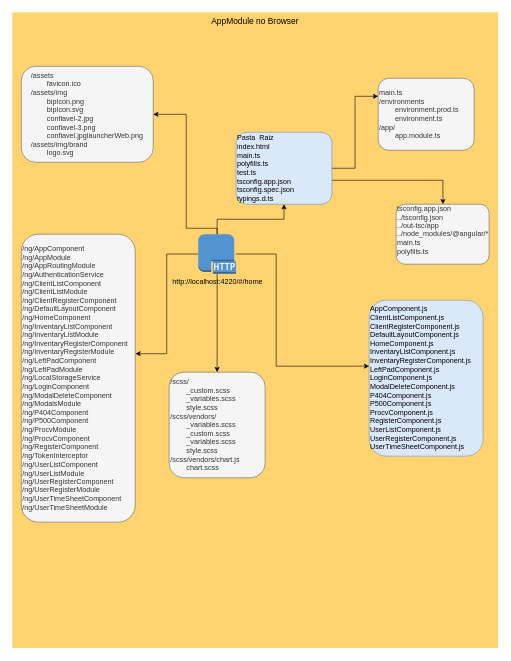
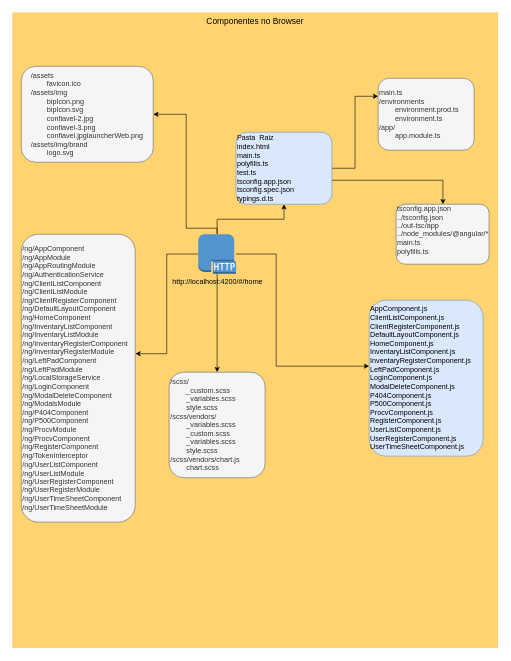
  <mxCell id="0" />
  <mxCell id="1" parent="0" />
- <mxCell id="2" value="AppModule no Browser" style="whiteSpace=wrap;html=1;fillColor=#FFD470;gradientColor=none;fontSize=14;strokeColor=none;verticalAlign=top;" vertex="1" parent="1"><mxGeometry x="20" y="20" width="810" height="1060" as="geometry" /></mxCell>
+ <mxCell id="2" value="Componentes no Browser" style="whiteSpace=wrap;html=1;fillColor=#FFD470;gradientColor=none;fontSize=14;strokeColor=none;verticalAlign=top;" vertex="1" parent="1"><mxGeometry x="20" y="20" width="810" height="1060" as="geometry" /></mxCell>
  <mxCell id="3" style="edgeStyle=orthogonalEdgeStyle;rounded=0;orthogonalLoop=1;jettySize=auto;html=1;" parent="1" source="8" target="14" edge="1"><mxGeometry relative="1" as="geometry" /></mxCell>
  <mxCell id="4" style="edgeStyle=orthogonalEdgeStyle;rounded=0;orthogonalLoop=1;jettySize=auto;html=1;entryX=1.002;entryY=0.415;entryDx=0;entryDy=0;entryPerimeter=0;" edge="1" parent="1" source="8" target="16"><mxGeometry relative="1" as="geometry" /></mxCell>
  <mxCell id="5" style="edgeStyle=orthogonalEdgeStyle;rounded=0;orthogonalLoop=1;jettySize=auto;html=1;" edge="1" parent="1" source="8" target="17"><mxGeometry relative="1" as="geometry"><Array as="points"><mxPoint x="460" y="423" /><mxPoint x="460" y="610" /></Array></mxGeometry></mxCell>
  <mxCell id="6" style="edgeStyle=orthogonalEdgeStyle;rounded=0;orthogonalLoop=1;jettySize=auto;html=1;entryX=0.5;entryY=1;entryDx=0;entryDy=0;" edge="1" parent="1" source="8" target="11"><mxGeometry relative="1" as="geometry" /></mxCell>
  <mxCell id="7" style="edgeStyle=orthogonalEdgeStyle;rounded=0;orthogonalLoop=1;jettySize=auto;html=1;entryX=1;entryY=0.5;entryDx=0;entryDy=0;" edge="1" parent="1" source="8" target="12"><mxGeometry relative="1" as="geometry"><Array as="points"><mxPoint x="362" y="380" /><mxPoint x="310" y="380" /><mxPoint x="310" y="190" /></Array></mxGeometry></mxCell>
- <mxCell id="8" value="http://localhost:4220/#/home" style="outlineConnect=0;dashed=0;verticalLabelPosition=bottom;verticalAlign=top;align=center;html=1;shape=mxgraph.aws3.http_protocol;fillColor=#5294CF;gradientColor=none;" parent="1" vertex="1"><mxGeometry x="330" y="390" width="63" height="66" as="geometry" /></mxCell>
+ <mxCell id="8" value="http://localhost:4200/#/home" style="outlineConnect=0;dashed=0;verticalLabelPosition=bottom;verticalAlign=top;align=center;html=1;shape=mxgraph.aws3.http_protocol;fillColor=#5294CF;gradientColor=none;" parent="1" vertex="1"><mxGeometry x="330" y="390" width="63" height="66" as="geometry" /></mxCell>
  <mxCell id="9" style="edgeStyle=orthogonalEdgeStyle;rounded=0;orthogonalLoop=1;jettySize=auto;html=1;entryX=0;entryY=0.25;entryDx=0;entryDy=0;" parent="1" source="11" target="13" edge="1"><mxGeometry relative="1" as="geometry" /></mxCell>
  <mxCell id="10" style="edgeStyle=orthogonalEdgeStyle;rounded=0;orthogonalLoop=1;jettySize=auto;html=1;" parent="1" source="11" target="15" edge="1"><mxGeometry relative="1" as="geometry"><Array as="points"><mxPoint x="460" y="300" /><mxPoint x="738" y="300" /></Array></mxGeometry></mxCell>
  <mxCell id="11" value="Pasta&amp;nbsp; Raiz&lt;br&gt;index.html&lt;br&gt;main.ts&lt;br&gt;polyfills.ts&lt;br&gt;test.ts&lt;br&gt;tsconfig.app.json&lt;br&gt;tsconfig.spec.json&lt;br&gt;typings.d.ts" style="rounded=1;whiteSpace=wrap;html=1;align=left;fillColor=#dae8fc;strokeColor=#6c8ebf;" parent="1" vertex="1"><mxGeometry x="393" y="220" width="160" height="120" as="geometry" /></mxCell>
  <mxCell id="12" value="&lt;div style=&quot;text-align: left&quot;&gt;&lt;span&gt;/assets&lt;/span&gt;&lt;/div&gt;&lt;div style=&quot;text-align: left&quot;&gt;&lt;span&gt;&lt;span style=&quot;white-space: pre&quot;&gt;&#09;&lt;/span&gt;favicon.ico&lt;br&gt;&lt;/span&gt;&lt;/div&gt;&lt;div style=&quot;text-align: left&quot;&gt;&lt;span&gt;/assets/img&lt;/span&gt;&lt;/div&gt;&lt;div style=&quot;text-align: left&quot;&gt;&lt;span&gt;&lt;span&gt;&#09;&lt;/span&gt;&lt;span&gt;&#09;&lt;/span&gt;&lt;span style=&quot;white-space: pre&quot;&gt;&#09;&lt;/span&gt;bipIcon.png&lt;/span&gt;&lt;/div&gt;&lt;div style=&quot;text-align: left&quot;&gt;&lt;span&gt;&lt;span&gt;&#09;&lt;/span&gt;&lt;span&gt;&#09;&lt;/span&gt;&lt;span style=&quot;white-space: pre&quot;&gt;&#09;&lt;/span&gt;bipIcon.svg&lt;/span&gt;&lt;/div&gt;&lt;div style=&quot;text-align: left&quot;&gt;&lt;span&gt;&lt;span&gt;&#09;&lt;/span&gt;&lt;span&gt;&#09;&lt;/span&gt;&lt;span style=&quot;white-space: pre&quot;&gt;&#09;&lt;/span&gt;confiavel-2.jpg&lt;/span&gt;&lt;/div&gt;&lt;div style=&quot;text-align: left&quot;&gt;&lt;span&gt;&lt;span&gt;&#09;&lt;/span&gt;&lt;span&gt;&#09;&lt;/span&gt;&lt;span style=&quot;white-space: pre&quot;&gt;&#09;&lt;/span&gt;confiavel-3.png&lt;/span&gt;&lt;/div&gt;&lt;div style=&quot;text-align: left&quot;&gt;&lt;span&gt;&lt;span&gt;&#09;&lt;/span&gt;&lt;span&gt;&#09;&lt;/span&gt;&lt;span style=&quot;white-space: pre&quot;&gt;&#09;&lt;/span&gt;confiavel.jpglauncherWeb.png&lt;/span&gt;&lt;/div&gt;&lt;div style=&quot;text-align: left&quot;&gt;&lt;span&gt;/assets/img/brand&lt;/span&gt;&lt;/div&gt;&lt;div style=&quot;text-align: left&quot;&gt;&lt;span&gt;&lt;span&gt;&#09;&lt;/span&gt;&lt;span style=&quot;white-space: pre&quot;&gt;&#09;&lt;/span&gt;logo.svg&lt;br&gt;&lt;/span&gt;&lt;/div&gt;" style="rounded=1;whiteSpace=wrap;html=1;fillColor=#f5f5f5;strokeColor=#666666;fontColor=#333333;" parent="1" vertex="1"><mxGeometry x="35" y="110" width="220" height="160" as="geometry" /></mxCell>
  <mxCell id="13" value="main.ts&lt;br&gt;/environments&lt;br&gt;&lt;span style=&quot;white-space: pre&quot;&gt;&#09;&lt;/span&gt;environment.prod.ts&lt;br&gt;&lt;span style=&quot;white-space: pre&quot;&gt;&#09;&lt;/span&gt;environment.ts&lt;br&gt;/app/&lt;br&gt;&lt;span style=&quot;white-space: pre&quot;&gt;&#09;&lt;/span&gt;app.module.ts" style="rounded=1;whiteSpace=wrap;html=1;align=left;fillColor=#f5f5f5;strokeColor=#666666;fontColor=#333333;" parent="1" vertex="1"><mxGeometry x="630" y="130" width="160" height="120" as="geometry" /></mxCell>
  <mxCell id="14" value="/scss/&lt;br&gt;&lt;span style=&quot;white-space: pre&quot;&gt;&#09;&lt;/span&gt;_custom.scss&lt;br&gt;&lt;span style=&quot;white-space: pre&quot;&gt;&#09;&lt;/span&gt;_variables.scss&lt;br&gt;&lt;span style=&quot;white-space: pre&quot;&gt;&#09;&lt;/span&gt;style.scss&lt;br&gt;/scss/vendors/&lt;br&gt;&lt;span&gt;&#09;&lt;/span&gt;&lt;span style=&quot;white-space: pre&quot;&gt;&#09;&lt;/span&gt;_variables.scss&lt;br&gt;&lt;span&gt;&#09;&lt;/span&gt;&lt;span style=&quot;white-space: pre&quot;&gt;&#09;&lt;/span&gt;_custom.scss&lt;br&gt;&lt;span&gt;&#09;&lt;/span&gt;&lt;span style=&quot;white-space: pre&quot;&gt;&#09;&lt;/span&gt;_variables.scss&lt;br&gt;&lt;span&gt;&#09;&lt;/span&gt;&lt;span style=&quot;white-space: pre&quot;&gt;&#09;&lt;/span&gt;style.scss&lt;br&gt;/scss/vendors/chart.js&lt;br&gt;&lt;span&gt;&#09;&lt;/span&gt;&lt;span style=&quot;white-space: pre&quot;&gt;&#09;&lt;/span&gt;chart.scss" style="rounded=1;whiteSpace=wrap;html=1;align=left;fillColor=#f5f5f5;strokeColor=#666666;fontColor=#333333;" parent="1" vertex="1"><mxGeometry x="281.5" y="620" width="160" height="176" as="geometry" /></mxCell>
  <mxCell id="15" value="tsconfig.app.json&lt;br&gt;../tsconfig.json&lt;br&gt;../out-tsc/app&lt;br&gt;../node_modules/@angular/*&lt;br&gt;&lt;div&gt;main.ts&lt;/div&gt;&lt;div&gt;polyfills.ts&lt;/div&gt;&lt;div&gt;&lt;br&gt;&lt;/div&gt;" style="rounded=1;whiteSpace=wrap;html=1;align=left;fillColor=#f5f5f5;strokeColor=#666666;fontColor=#333333;" parent="1" vertex="1"><mxGeometry x="660" y="340" width="155" height="100" as="geometry" /></mxCell>
  <mxCell id="16" value="/ng/AppComponent&lt;br&gt;/ng/AppModule&lt;br&gt;/ng/AppRoutingModule&lt;br&gt;/ng/AuthenticationService&lt;br&gt;/ng/ClientListComponent&lt;br&gt;/ng/ClientListModule&lt;br&gt;/ng/ClientRegisterComponent&lt;br&gt;/ng/DefaultLayoutComponent&lt;br&gt;/ng/HomeComponent&lt;br&gt;/ng/InventaryListComponent&lt;br&gt;/ng/InventaryListModule&lt;br&gt;/ng/InventaryRegisterComponent&lt;br&gt;/ng/InventaryRegisterModule&lt;br&gt;/ng/LeftPadComponent&lt;br&gt;/ng/LeftPadModule&lt;br&gt;/ng/LocalStorageService&lt;br&gt;/ng/LoginComponent&lt;br&gt;/ng/ModalDeleteComponent&lt;br&gt;/ng/ModalsModule&lt;br&gt;/ng/P404Component&lt;br&gt;/ng/P500Component&lt;br&gt;/ng/ProcvModule&lt;br&gt;/ng/ProcvComponent&lt;br&gt;/ng/RegisterComponent&lt;br&gt;/ng/TokenInterceptor&lt;br&gt;/ng/UserListComponent&lt;br&gt;/ng/UserListModule&lt;br&gt;/ng/UserRegisterComponent&lt;br&gt;/ng/UserRegisterModule&lt;br&gt;/ng/UserTimeSheetComponent&lt;br&gt;/ng/UserTimeSheetModule" style="rounded=1;whiteSpace=wrap;html=1;align=left;fillColor=#f5f5f5;strokeColor=#666666;fontColor=#333333;" vertex="1" parent="1"><mxGeometry x="35" y="390" width="190" height="480" as="geometry" /></mxCell>
  <mxCell id="17" value="AppComponent.js&lt;br&gt;ClientListComponent.js&lt;br&gt;ClientRegisterComponent.js&lt;br&gt;DefaultLayoutComponent.js&lt;br&gt;HomeComponent.js&lt;br&gt;InventaryListComponent.js&lt;br&gt;InventaryRegisterComponent.js&lt;br&gt;LeftPadComponent.js&lt;br&gt;LoginComponent.js&lt;br&gt;ModalDeleteComponent.js&lt;br&gt;P404Component.js&lt;br&gt;P500Component.js&lt;br&gt;ProcvComponent.js&lt;br&gt;RegisterComponent.js&lt;br&gt;UserListComponent.js&lt;br&gt;UserRegisterComponent.js&lt;br&gt;UserTimeSheetComponent.js" style="rounded=1;whiteSpace=wrap;html=1;align=left;fillColor=#dae8fc;strokeColor=#6c8ebf;" vertex="1" parent="1"><mxGeometry x="615" y="500" width="190" height="260" as="geometry" /></mxCell>
